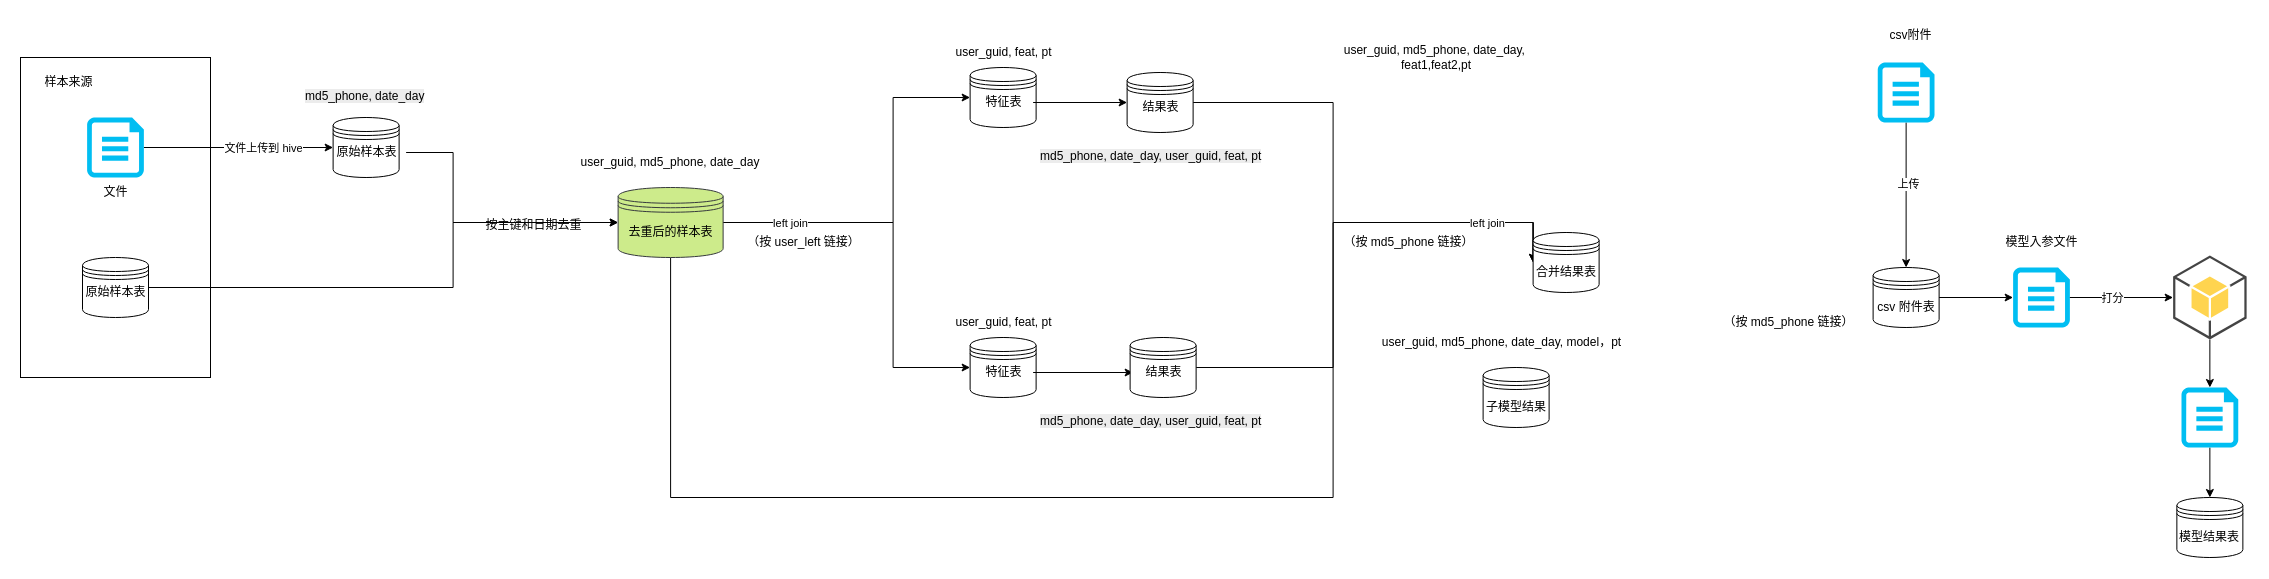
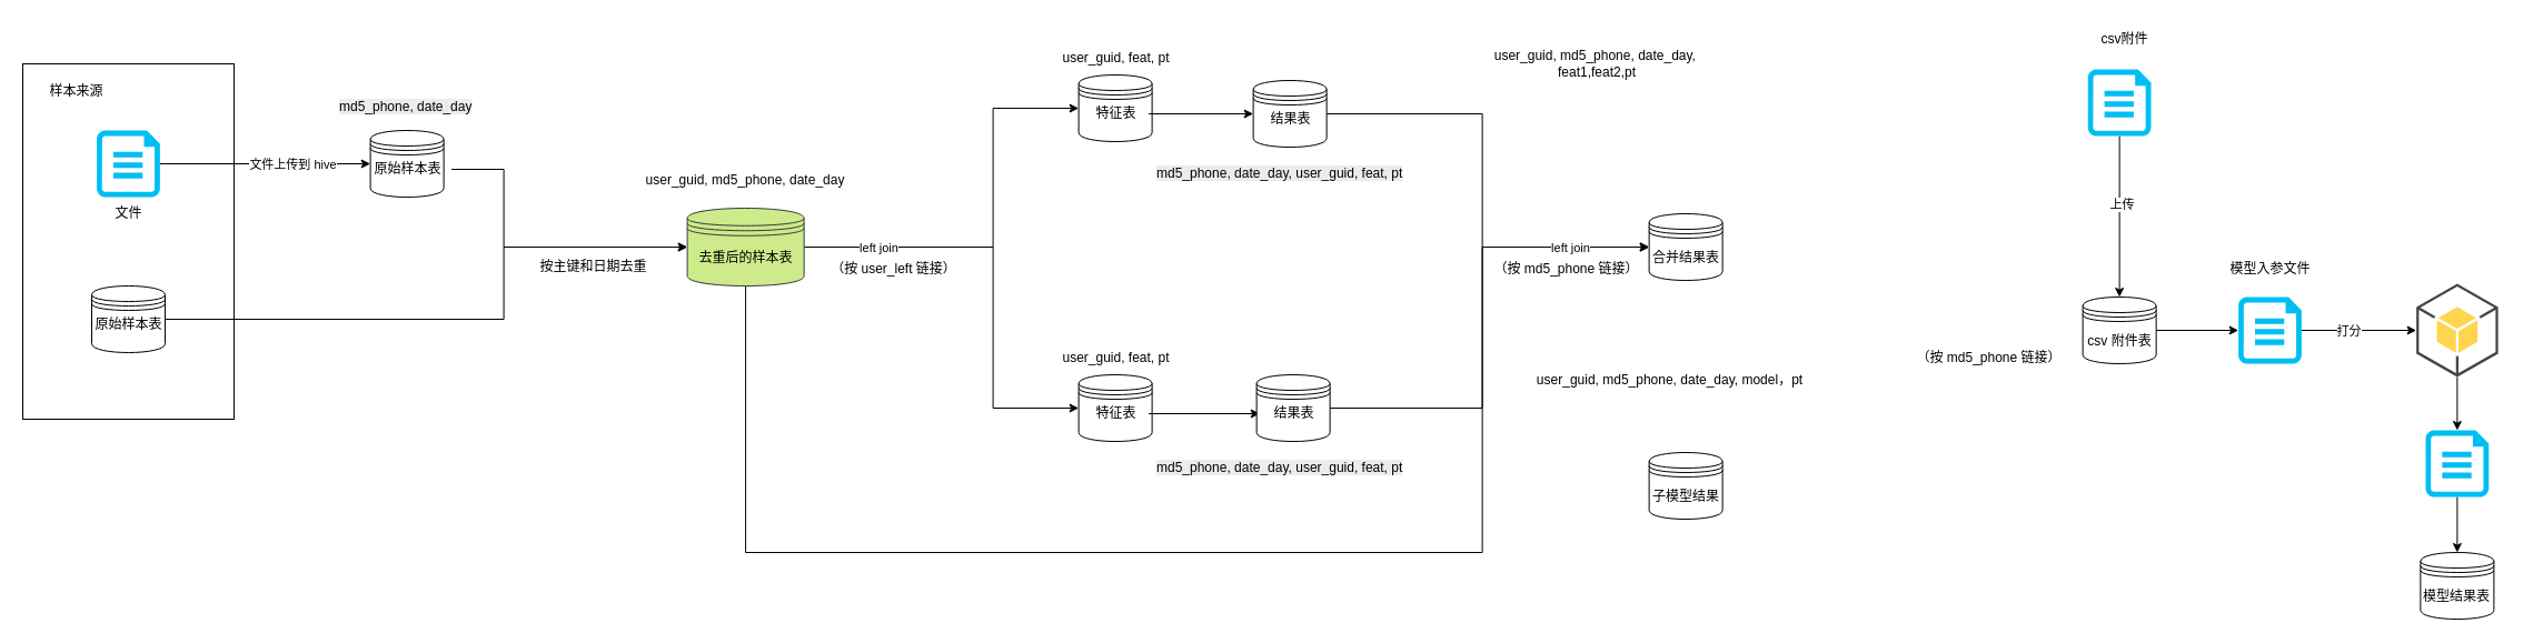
  <mxCell id="0" />
  <mxCell id="1" parent="0" />
  <mxCell id="2" value="" style="rounded=0;whiteSpace=wrap;html=1;" vertex="1" parent="1"><mxGeometry x="20" y="57" width="190" height="320" as="geometry" /></mxCell>
  <mxCell id="3" style="edgeStyle=orthogonalEdgeStyle;rounded=0;orthogonalLoop=1;jettySize=auto;html=1;exitX=1;exitY=0.5;exitDx=0;exitDy=0;exitPerimeter=0;entryX=0;entryY=0.5;entryDx=0;entryDy=0;" edge="1" parent="1" source="5" target="10"><mxGeometry relative="1" as="geometry" /></mxCell>
  <mxCell id="4" value="文件上传到 hive" style="edgeLabel;html=1;align=center;verticalAlign=middle;resizable=0;points=[];" vertex="1" connectable="0" parent="3"><mxGeometry x="0.197" y="-2" relative="1" as="geometry"><mxPoint x="6" y="-2" as="offset" /></mxGeometry></mxCell>
  <mxCell id="5" value="" style="verticalLabelPosition=bottom;html=1;verticalAlign=top;align=center;strokeColor=none;fillColor=#00BEF2;shape=mxgraph.azure.cloud_services_configuration_file;pointerEvents=1;" vertex="1" parent="1"><mxGeometry x="86.62" y="117" width="56.75" height="60" as="geometry" /></mxCell>
  <mxCell id="6" style="edgeStyle=orthogonalEdgeStyle;rounded=0;orthogonalLoop=1;jettySize=auto;html=1;entryX=0;entryY=0.5;entryDx=0;entryDy=0;" edge="1" parent="1" source="7" target="15"><mxGeometry relative="1" as="geometry"><Array as="points"><mxPoint x="452.62" y="287" /><mxPoint x="452.62" y="222" /></Array></mxGeometry></mxCell>
  <mxCell id="7" value="" style="shape=datastore;whiteSpace=wrap;html=1;" vertex="1" parent="1"><mxGeometry x="82" y="257" width="66" height="60" as="geometry" /></mxCell>
  <mxCell id="8" value="样本来源" style="text;html=1;align=center;verticalAlign=middle;resizable=0;points=[];autosize=1;strokeColor=none;fillColor=none;" vertex="1" parent="1"><mxGeometry x="32.62" y="67" width="70" height="30" as="geometry" /></mxCell>
  <mxCell id="9" value="文件" style="text;html=1;align=center;verticalAlign=middle;resizable=0;points=[];autosize=1;strokeColor=none;fillColor=none;" vertex="1" parent="1"><mxGeometry x="90" y="177" width="50" height="30" as="geometry" /></mxCell>
  <mxCell id="10" value="" style="shape=datastore;whiteSpace=wrap;html=1;" vertex="1" parent="1"><mxGeometry x="332.62" y="117" width="66" height="60" as="geometry" /></mxCell>
  <mxCell id="11" style="edgeStyle=orthogonalEdgeStyle;rounded=0;orthogonalLoop=1;jettySize=auto;html=1;entryX=0;entryY=0.5;entryDx=0;entryDy=0;" edge="1" parent="1" source="15" target="23"><mxGeometry relative="1" as="geometry"><Array as="points"><mxPoint x="892.62" y="222" /><mxPoint x="892.62" y="97" /></Array></mxGeometry></mxCell>
  <mxCell id="12" style="edgeStyle=orthogonalEdgeStyle;rounded=0;orthogonalLoop=1;jettySize=auto;html=1;entryX=0;entryY=0.5;entryDx=0;entryDy=0;" edge="1" parent="1" source="15" target="27"><mxGeometry relative="1" as="geometry"><Array as="points"><mxPoint x="892.62" y="222" /><mxPoint x="892.62" y="367" /></Array></mxGeometry></mxCell>
  <mxCell id="13" value="left join" style="edgeLabel;html=1;align=center;verticalAlign=middle;resizable=0;points=[];" vertex="1" connectable="0" parent="12"><mxGeometry x="-0.658" relative="1" as="geometry"><mxPoint as="offset" /></mxGeometry></mxCell>
  <mxCell id="14" style="edgeStyle=orthogonalEdgeStyle;rounded=0;orthogonalLoop=1;jettySize=auto;html=1;entryX=0;entryY=0.5;entryDx=0;entryDy=0;" edge="1" parent="1" source="15" target="41"><mxGeometry relative="1" as="geometry"><Array as="points"><mxPoint x="670.62" y="497" /><mxPoint x="1332.62" y="497" /><mxPoint x="1332.62" y="222" /></Array></mxGeometry></mxCell>
  <mxCell id="15" value="" style="shape=datastore;whiteSpace=wrap;html=1;fillColor=#cdeb8b;strokeColor=#36393d;" vertex="1" parent="1"><mxGeometry x="617.62" y="187" width="105" height="70" as="geometry" /></mxCell>
  <mxCell id="16" value="去重后的样本表" style="text;html=1;align=center;verticalAlign=middle;resizable=0;points=[];autosize=1;strokeColor=none;fillColor=none;" vertex="1" parent="1"><mxGeometry x="615.12" y="217" width="110" height="30" as="geometry" /></mxCell>
  <mxCell id="17" style="edgeStyle=orthogonalEdgeStyle;rounded=0;orthogonalLoop=1;jettySize=auto;html=1;entryX=0;entryY=0.5;entryDx=0;entryDy=0;" edge="1" parent="1" source="18" target="15"><mxGeometry relative="1" as="geometry"><Array as="points"><mxPoint x="452.62" y="152" /><mxPoint x="452.62" y="222" /></Array></mxGeometry></mxCell>
  <mxCell id="18" value="原始样本表" style="text;html=1;align=center;verticalAlign=middle;resizable=0;points=[];autosize=1;strokeColor=none;fillColor=none;" vertex="1" parent="1"><mxGeometry x="325.62" y="137" width="80" height="30" as="geometry" /></mxCell>
  <mxCell id="19" value="原始样本表" style="text;html=1;align=center;verticalAlign=middle;resizable=0;points=[];autosize=1;strokeColor=none;fillColor=none;" vertex="1" parent="1"><mxGeometry x="74.99" y="277" width="80" height="30" as="geometry" /></mxCell>
- <mxCell id="20" value="按主键和日期去重" style="text;html=1;align=center;verticalAlign=middle;resizable=0;points=[];autosize=1;strokeColor=none;fillColor=none;" vertex="1" parent="1"><mxGeometry x="472.62" y="210" width="120" height="30" as="geometry" /></mxCell>
+ <mxCell id="20" value="按主键和日期去重" style="text;html=1;align=center;verticalAlign=middle;resizable=0;points=[];autosize=1;strokeColor=none;fillColor=none;" vertex="1" parent="1"><mxGeometry x="472.62" y="225" width="120" height="30" as="geometry" /></mxCell>
  <mxCell id="21" value="user_guid, md5_phone, date_day" style="text;html=1;align=center;verticalAlign=middle;whiteSpace=wrap;rounded=0;" vertex="1" parent="1"><mxGeometry x="560.12" y="147" width="220" height="30" as="geometry" /></mxCell>
  <mxCell id="22" value="&lt;span style=&quot;color: rgb(0, 0, 0); font-family: Helvetica; font-size: 12px; font-style: normal; font-variant-ligatures: normal; font-variant-caps: normal; font-weight: 400; letter-spacing: normal; orphans: 2; text-align: center; text-indent: 0px; text-transform: none; widows: 2; word-spacing: 0px; -webkit-text-stroke-width: 0px; white-space: normal; background-color: rgb(236, 236, 236); text-decoration-thickness: initial; text-decoration-style: initial; text-decoration-color: initial; display: inline !important; float: none;&quot;&gt;md5_phone, date_day&lt;/span&gt;" style="text;whiteSpace=wrap;html=1;" vertex="1" parent="1"><mxGeometry x="302.62" y="82" width="150" height="40" as="geometry" /></mxCell>
  <mxCell id="23" value="" style="shape=datastore;whiteSpace=wrap;html=1;" vertex="1" parent="1"><mxGeometry x="969.62" y="67" width="66" height="60" as="geometry" /></mxCell>
  <mxCell id="24" style="edgeStyle=orthogonalEdgeStyle;rounded=0;orthogonalLoop=1;jettySize=auto;html=1;entryX=0;entryY=0.5;entryDx=0;entryDy=0;" edge="1" parent="1" source="25" target="38"><mxGeometry relative="1" as="geometry" /></mxCell>
  <mxCell id="25" value="特征表" style="text;html=1;align=center;verticalAlign=middle;resizable=0;points=[];autosize=1;strokeColor=none;fillColor=none;" vertex="1" parent="1"><mxGeometry x="972.62" y="87" width="60" height="30" as="geometry" /></mxCell>
  <mxCell id="26" value="user_guid, feat, pt" style="text;html=1;align=center;verticalAlign=middle;resizable=0;points=[];autosize=1;strokeColor=none;fillColor=none;" vertex="1" parent="1"><mxGeometry x="942.62" y="37" width="120" height="30" as="geometry" /></mxCell>
  <mxCell id="27" value="" style="shape=datastore;whiteSpace=wrap;html=1;" vertex="1" parent="1"><mxGeometry x="969.62" y="337" width="66" height="60" as="geometry" /></mxCell>
  <mxCell id="28" style="edgeStyle=orthogonalEdgeStyle;rounded=0;orthogonalLoop=1;jettySize=auto;html=1;" edge="1" parent="1" source="29" target="34"><mxGeometry relative="1" as="geometry" /></mxCell>
  <mxCell id="29" value="特征表" style="text;html=1;align=center;verticalAlign=middle;resizable=0;points=[];autosize=1;strokeColor=none;fillColor=none;" vertex="1" parent="1"><mxGeometry x="972.62" y="357" width="60" height="30" as="geometry" /></mxCell>
  <mxCell id="30" value="user_guid, feat, pt" style="text;html=1;align=center;verticalAlign=middle;resizable=0;points=[];autosize=1;strokeColor=none;fillColor=none;" vertex="1" parent="1"><mxGeometry x="942.62" y="307" width="120" height="30" as="geometry" /></mxCell>
  <mxCell id="31" value="（按 user_left 链接）" style="text;html=1;align=center;verticalAlign=middle;resizable=0;points=[];autosize=1;strokeColor=none;fillColor=none;" vertex="1" parent="1"><mxGeometry x="732.62" y="227" width="140" height="30" as="geometry" /></mxCell>
  <mxCell id="32" style="edgeStyle=orthogonalEdgeStyle;rounded=0;orthogonalLoop=1;jettySize=auto;html=1;entryX=0;entryY=0.5;entryDx=0;entryDy=0;" edge="1" parent="1" source="33" target="41"><mxGeometry relative="1" as="geometry"><Array as="points"><mxPoint x="1332.62" y="367" /><mxPoint x="1332.62" y="222" /></Array></mxGeometry></mxCell>
  <mxCell id="33" value="" style="shape=datastore;whiteSpace=wrap;html=1;" vertex="1" parent="1"><mxGeometry x="1129.62" y="337" width="66" height="60" as="geometry" /></mxCell>
  <mxCell id="34" value="结果表" style="text;html=1;align=center;verticalAlign=middle;resizable=0;points=[];autosize=1;strokeColor=none;fillColor=none;" vertex="1" parent="1"><mxGeometry x="1132.62" y="357" width="60" height="30" as="geometry" /></mxCell>
  <mxCell id="35" value="&lt;span style=&quot;forced-color-adjust: none; color: rgb(0, 0, 0); font-family: Helvetica; font-size: 12px; font-style: normal; font-variant-ligatures: normal; font-variant-caps: normal; font-weight: 400; letter-spacing: normal; orphans: 2; text-align: left; text-indent: 0px; text-transform: none; widows: 2; word-spacing: 0px; -webkit-text-stroke-width: 0px; white-space: normal; background-color: rgb(236, 236, 236); text-decoration-thickness: initial; text-decoration-style: initial; text-decoration-color: initial;&quot;&gt;md5_phone, date_day,&amp;nbsp;&lt;/span&gt;&lt;span style=&quot;color: rgb(0, 0, 0); font-family: Helvetica; font-size: 12px; font-style: normal; font-variant-ligatures: normal; font-variant-caps: normal; font-weight: 400; letter-spacing: normal; orphans: 2; text-align: left; text-indent: 0px; text-transform: none; widows: 2; word-spacing: 0px; -webkit-text-stroke-width: 0px; white-space: nowrap; background-color: rgb(236, 236, 236); text-decoration-thickness: initial; text-decoration-style: initial; text-decoration-color: initial; display: inline !important; float: none;&quot;&gt;user_guid, feat, pt&lt;/span&gt;" style="text;whiteSpace=wrap;html=1;" vertex="1" parent="1"><mxGeometry x="1037.62" y="407" width="250" height="40" as="geometry" /></mxCell>
  <mxCell id="36" style="edgeStyle=orthogonalEdgeStyle;rounded=0;orthogonalLoop=1;jettySize=auto;html=1;entryX=0;entryY=0.5;entryDx=0;entryDy=0;" edge="1" parent="1" source="38" target="41"><mxGeometry relative="1" as="geometry"><Array as="points"><mxPoint x="1332.62" y="102" /><mxPoint x="1332.62" y="222" /></Array></mxGeometry></mxCell>
  <mxCell id="37" value="left join" style="edgeLabel;html=1;align=center;verticalAlign=middle;resizable=0;points=[];" vertex="1" connectable="0" parent="36"><mxGeometry x="0.656" y="-3" relative="1" as="geometry"><mxPoint y="-3" as="offset" /></mxGeometry></mxCell>
  <mxCell id="38" value="" style="shape=datastore;whiteSpace=wrap;html=1;" vertex="1" parent="1"><mxGeometry x="1126.62" y="72" width="66" height="60" as="geometry" /></mxCell>
  <mxCell id="39" value="结果表" style="text;html=1;align=center;verticalAlign=middle;resizable=0;points=[];autosize=1;strokeColor=none;fillColor=none;" vertex="1" parent="1"><mxGeometry x="1129.62" y="92" width="60" height="30" as="geometry" /></mxCell>
  <mxCell id="40" value="&lt;span style=&quot;forced-color-adjust: none; color: rgb(0, 0, 0); font-family: Helvetica; font-size: 12px; font-style: normal; font-variant-ligatures: normal; font-variant-caps: normal; font-weight: 400; letter-spacing: normal; orphans: 2; text-align: left; text-indent: 0px; text-transform: none; widows: 2; word-spacing: 0px; -webkit-text-stroke-width: 0px; white-space: normal; background-color: rgb(236, 236, 236); text-decoration-thickness: initial; text-decoration-style: initial; text-decoration-color: initial;&quot;&gt;md5_phone, date_day,&amp;nbsp;&lt;/span&gt;&lt;span style=&quot;color: rgb(0, 0, 0); font-family: Helvetica; font-size: 12px; font-style: normal; font-variant-ligatures: normal; font-variant-caps: normal; font-weight: 400; letter-spacing: normal; orphans: 2; text-align: left; text-indent: 0px; text-transform: none; widows: 2; word-spacing: 0px; -webkit-text-stroke-width: 0px; white-space: nowrap; background-color: rgb(236, 236, 236); text-decoration-thickness: initial; text-decoration-style: initial; text-decoration-color: initial; display: inline !important; float: none;&quot;&gt;user_guid, feat, pt&lt;/span&gt;" style="text;whiteSpace=wrap;html=1;" vertex="1" parent="1"><mxGeometry x="1037.62" y="142" width="250" height="40" as="geometry" /></mxCell>
- <mxCell id="41" value="合并结果表" style="shape=datastore;whiteSpace=wrap;html=1;" vertex="1" parent="1"><mxGeometry x="1532.62" y="232" width="66" height="60" as="geometry" /></mxCell>
+ <mxCell id="41" value="合并结果表" style="shape=datastore;whiteSpace=wrap;html=1;" vertex="1" parent="1"><mxGeometry x="1482.62" y="192" width="66" height="60" as="geometry" /></mxCell>
  <mxCell id="42" value="（按 md5_phone 链接）" style="text;html=1;align=center;verticalAlign=middle;resizable=0;points=[];autosize=1;strokeColor=none;fillColor=none;" vertex="1" parent="1"><mxGeometry x="1332.62" y="227" width="150" height="30" as="geometry" /></mxCell>
  <mxCell id="43" value="csv 附件表" style="shape=datastore;whiteSpace=wrap;html=1;" vertex="1" parent="1"><mxGeometry x="1872.62" y="267" width="66" height="60" as="geometry" /></mxCell>
  <mxCell id="44" style="edgeStyle=orthogonalEdgeStyle;rounded=0;orthogonalLoop=1;jettySize=auto;html=1;exitX=0.5;exitY=1;exitDx=0;exitDy=0;exitPerimeter=0;entryX=0.5;entryY=0;entryDx=0;entryDy=0;" edge="1" parent="1" source="46" target="43"><mxGeometry relative="1" as="geometry" /></mxCell>
  <mxCell id="45" value="上传" style="edgeLabel;html=1;align=center;verticalAlign=middle;resizable=0;points=[];" vertex="1" connectable="0" parent="44"><mxGeometry x="-0.157" y="2" relative="1" as="geometry"><mxPoint as="offset" /></mxGeometry></mxCell>
  <mxCell id="46" value="" style="verticalLabelPosition=bottom;html=1;verticalAlign=top;align=center;strokeColor=none;fillColor=#00BEF2;shape=mxgraph.azure.cloud_services_configuration_file;pointerEvents=1;" vertex="1" parent="1"><mxGeometry x="1877.25" y="62" width="56.75" height="60" as="geometry" /></mxCell>
  <mxCell id="47" value="csv附件" style="text;html=1;align=center;verticalAlign=middle;resizable=0;points=[];autosize=1;strokeColor=none;fillColor=none;" vertex="1" parent="1"><mxGeometry x="1875.25" y="20" width="70" height="30" as="geometry" /></mxCell>
  <mxCell id="48" value="user_guid, md5_phone, date_day,&amp;nbsp;&lt;div&gt;feat1,feat2,pt&lt;/div&gt;" style="text;html=1;align=center;verticalAlign=middle;whiteSpace=wrap;rounded=0;" vertex="1" parent="1"><mxGeometry x="1325.62" y="42" width="220" height="30" as="geometry" /></mxCell>
- <mxCell id="49" value="子模型结果" style="shape=datastore;whiteSpace=wrap;html=1;" vertex="1" parent="1"><mxGeometry x="1482.62" y="367" width="66" height="60" as="geometry" /></mxCell>
+ <mxCell id="49" value="子模型结果" style="shape=datastore;whiteSpace=wrap;html=1;" vertex="1" parent="1"><mxGeometry x="1482.62" y="407" width="66" height="60" as="geometry" /></mxCell>
  <mxCell id="50" value="user_guid, md5_phone, date_day, model，pt" style="text;html=1;align=center;verticalAlign=middle;whiteSpace=wrap;rounded=0;" vertex="1" parent="1"><mxGeometry x="1362.62" y="327" width="277" height="30" as="geometry" /></mxCell>
  <mxCell id="51" value="（按 md5_phone 链接）" style="text;html=1;align=center;verticalAlign=middle;resizable=0;points=[];autosize=1;strokeColor=none;fillColor=none;" vertex="1" parent="1"><mxGeometry x="1712.62" y="307" width="150" height="30" as="geometry" /></mxCell>
  <mxCell id="52" value="模型结果表" style="shape=datastore;whiteSpace=wrap;html=1;" vertex="1" parent="1"><mxGeometry x="2176.37" y="497" width="66" height="60" as="geometry" /></mxCell>
  <mxCell id="53" value="" style="outlineConnect=0;dashed=0;verticalLabelPosition=bottom;verticalAlign=top;align=center;html=1;shape=mxgraph.aws3.android;fillColor=#FFD44F;gradientColor=none;" vertex="1" parent="1"><mxGeometry x="2172.62" y="255" width="73.5" height="84" as="geometry" /></mxCell>
  <mxCell id="54" value="" style="verticalLabelPosition=bottom;html=1;verticalAlign=top;align=center;strokeColor=none;fillColor=#00BEF2;shape=mxgraph.azure.cloud_services_configuration_file;pointerEvents=1;" vertex="1" parent="1"><mxGeometry x="2012.62" y="267" width="56.75" height="60" as="geometry" /></mxCell>
  <mxCell id="55" style="edgeStyle=orthogonalEdgeStyle;rounded=0;orthogonalLoop=1;jettySize=auto;html=1;entryX=0;entryY=0.5;entryDx=0;entryDy=0;entryPerimeter=0;" edge="1" parent="1" source="43" target="54"><mxGeometry relative="1" as="geometry" /></mxCell>
  <mxCell id="56" value="模型入参文件" style="text;html=1;align=center;verticalAlign=middle;resizable=0;points=[];autosize=1;strokeColor=none;fillColor=none;" vertex="1" parent="1"><mxGeometry x="1991" y="227" width="100" height="30" as="geometry" /></mxCell>
  <mxCell id="57" style="edgeStyle=orthogonalEdgeStyle;rounded=0;orthogonalLoop=1;jettySize=auto;html=1;entryX=0;entryY=0.5;entryDx=0;entryDy=0;entryPerimeter=0;" edge="1" parent="1" source="54" target="53"><mxGeometry relative="1" as="geometry" /></mxCell>
  <mxCell id="58" value="打分" style="edgeLabel;html=1;align=center;verticalAlign=middle;resizable=0;points=[];" vertex="1" connectable="0" parent="57"><mxGeometry x="-0.182" relative="1" as="geometry"><mxPoint as="offset" /></mxGeometry></mxCell>
  <mxCell id="59" style="edgeStyle=orthogonalEdgeStyle;rounded=0;orthogonalLoop=1;jettySize=auto;html=1;exitX=0.5;exitY=1;exitDx=0;exitDy=0;exitPerimeter=0;entryX=0.5;entryY=0;entryDx=0;entryDy=0;" edge="1" parent="1" source="60" target="52"><mxGeometry relative="1" as="geometry" /></mxCell>
  <mxCell id="60" value="" style="verticalLabelPosition=bottom;html=1;verticalAlign=top;align=center;strokeColor=none;fillColor=#00BEF2;shape=mxgraph.azure.cloud_services_configuration_file;pointerEvents=1;" vertex="1" parent="1"><mxGeometry x="2181" y="387" width="56.75" height="60" as="geometry" /></mxCell>
  <mxCell id="61" style="edgeStyle=orthogonalEdgeStyle;rounded=0;orthogonalLoop=1;jettySize=auto;html=1;exitX=0.5;exitY=1;exitDx=0;exitDy=0;exitPerimeter=0;entryX=0.5;entryY=0;entryDx=0;entryDy=0;entryPerimeter=0;" edge="1" parent="1" source="53" target="60"><mxGeometry relative="1" as="geometry" /></mxCell>
